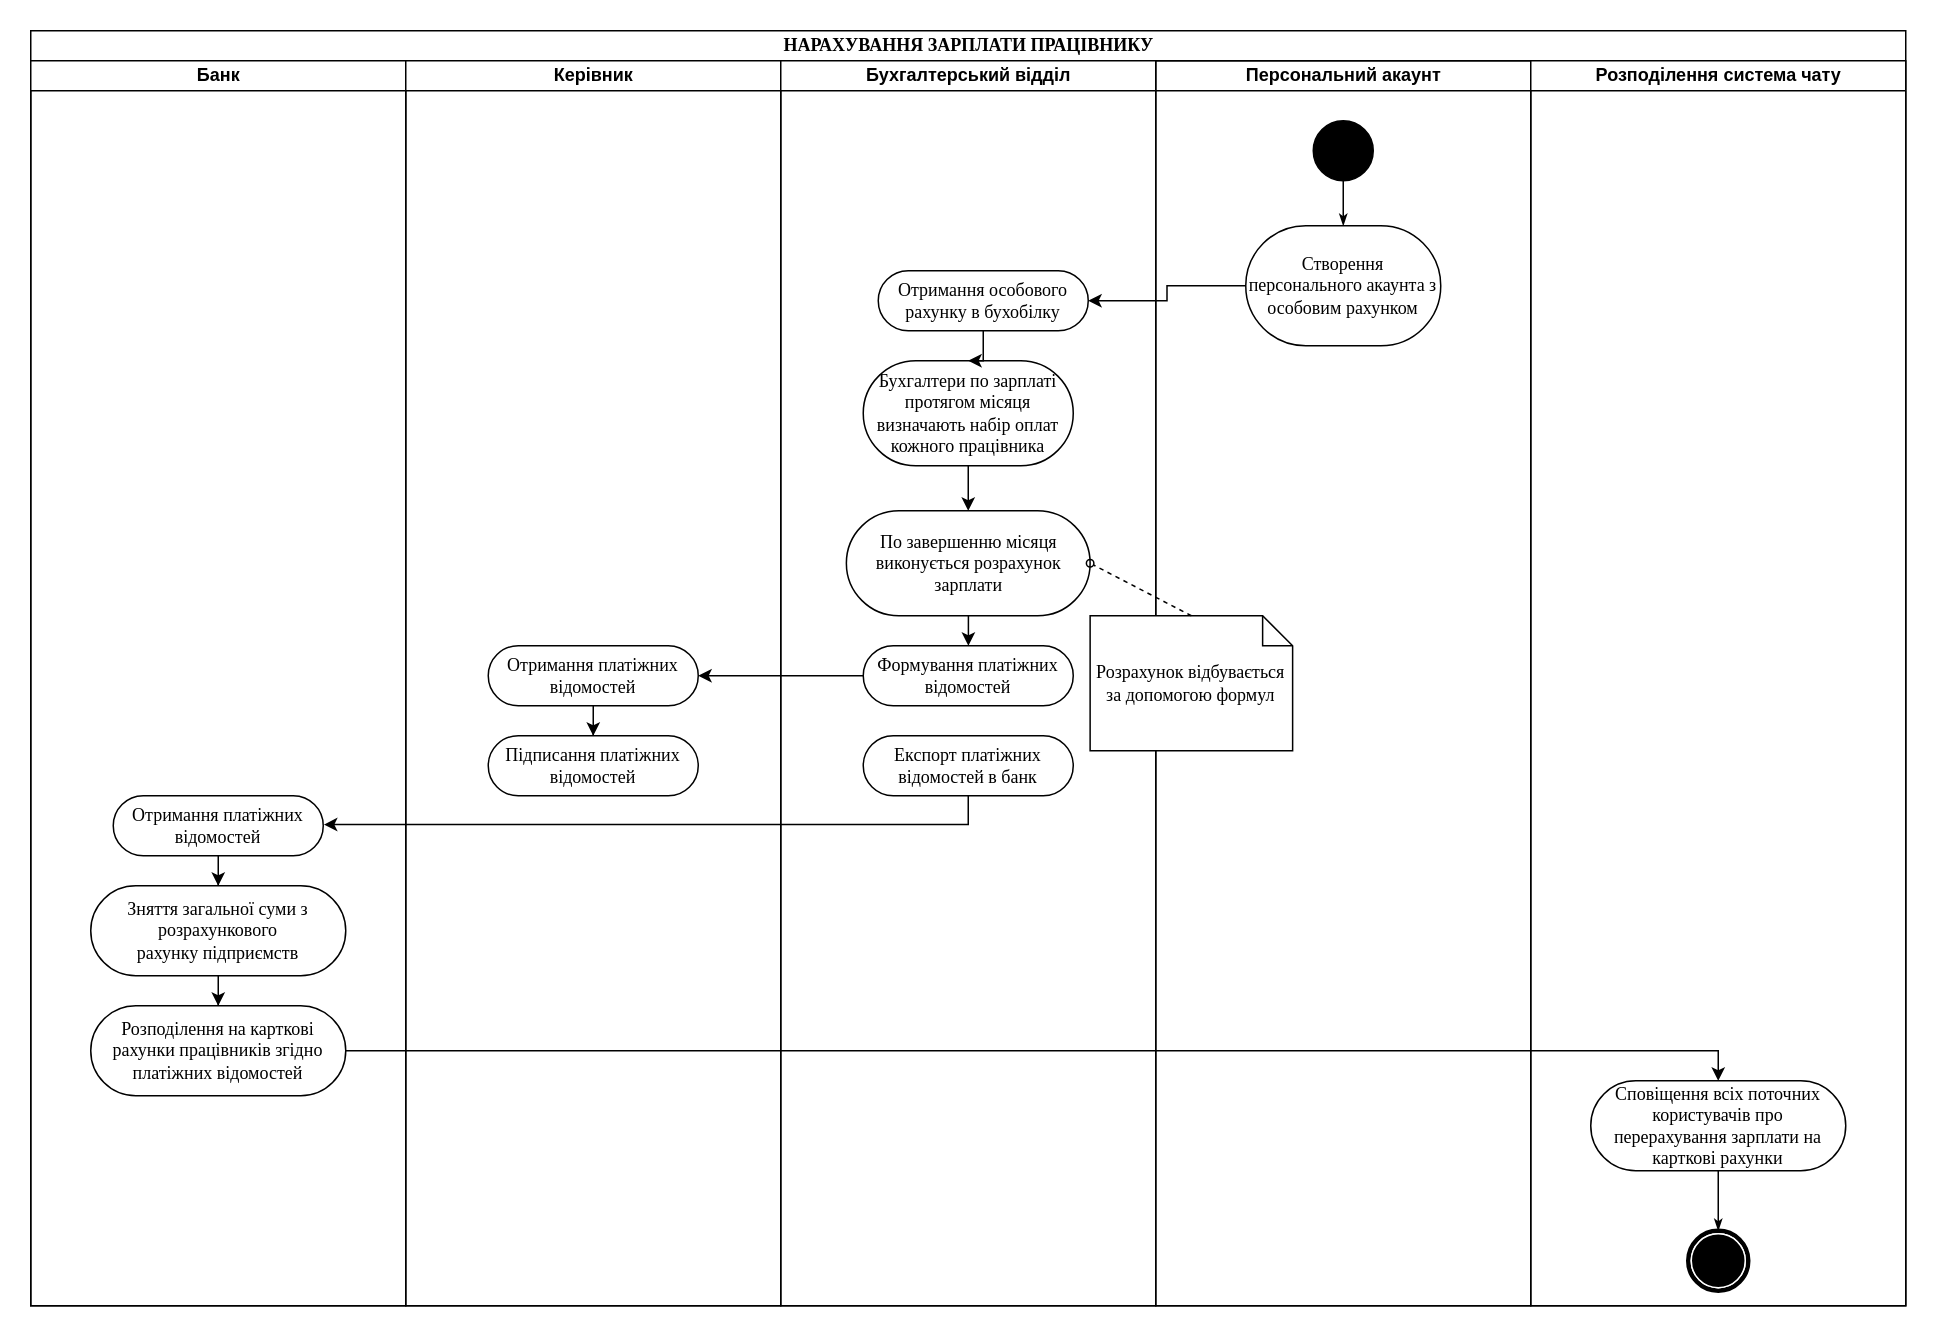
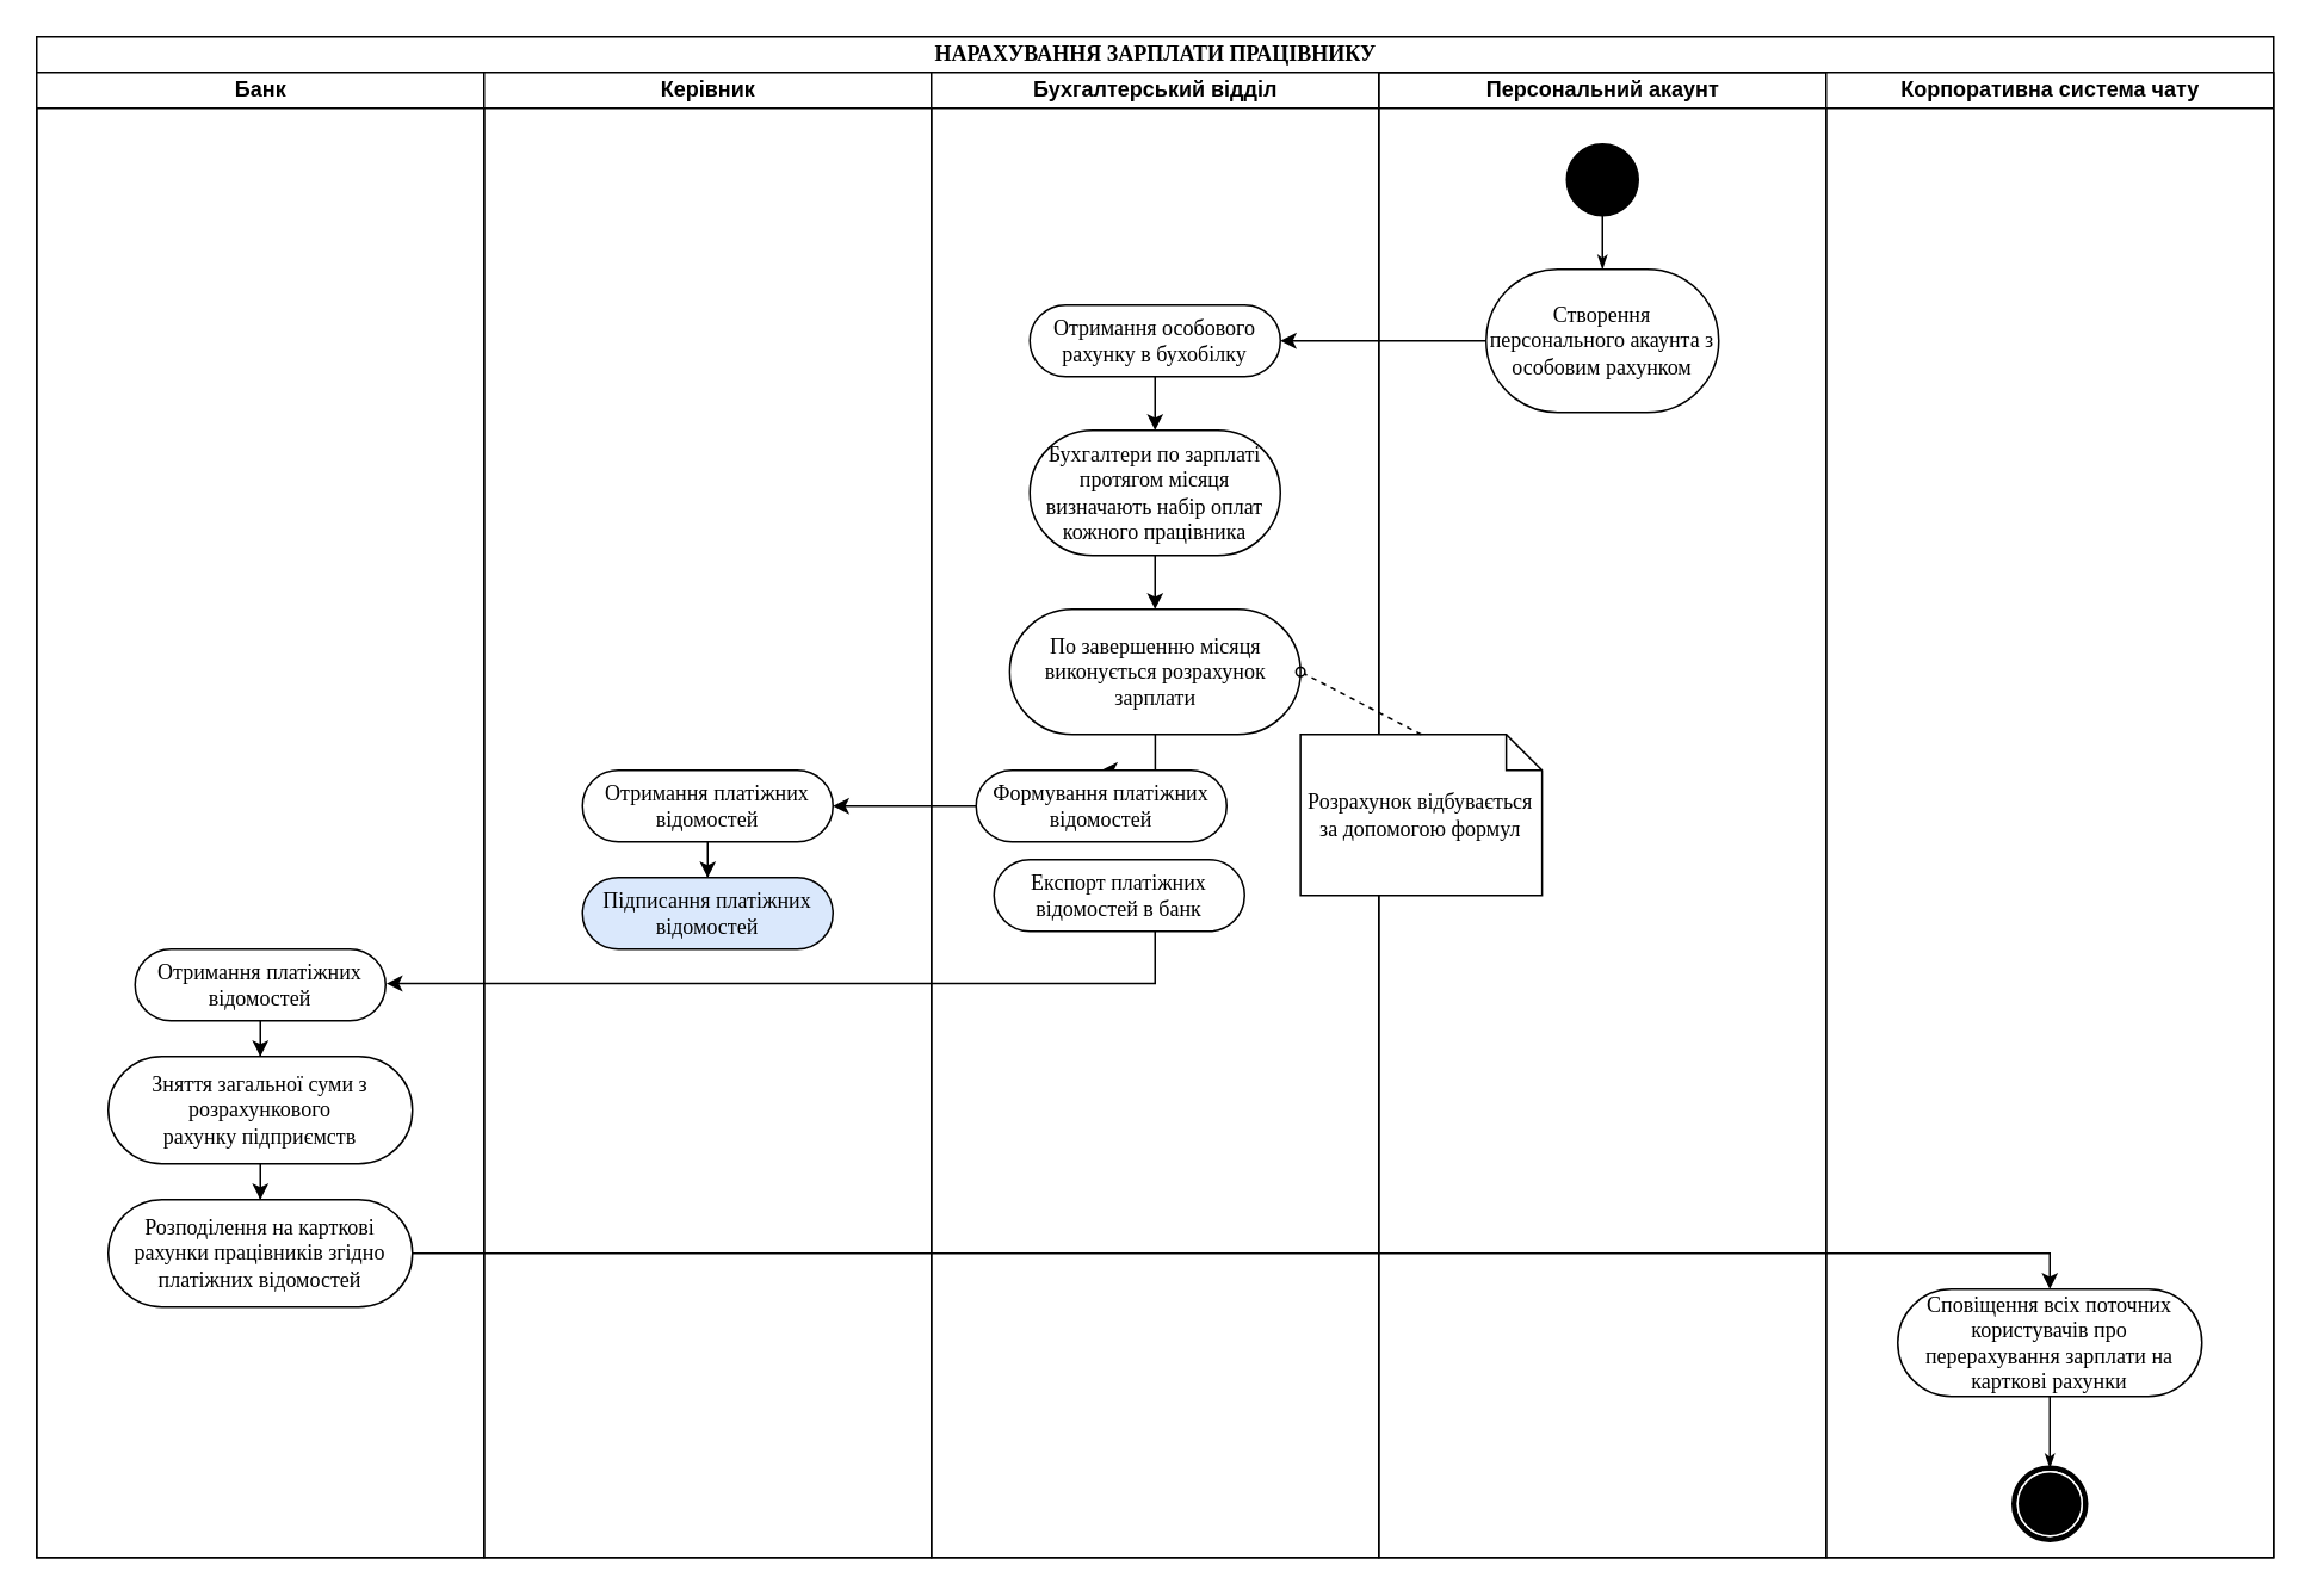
  <mxCell id="0" />
  <mxCell id="1" parent="0" />
  <mxCell id="2" value="Персональний акаунт" style="swimlane;html=1;startSize=20;" vertex="1" parent="1"><mxGeometry x="770" y="40" width="250" height="830" as="geometry" /></mxCell>
  <mxCell id="3" style="edgeStyle=orthogonalEdgeStyle;rounded=0;html=1;labelBackgroundColor=none;startArrow=none;startFill=0;startSize=5;endArrow=classicThin;endFill=1;endSize=5;jettySize=auto;orthogonalLoop=1;strokeWidth=1;fontFamily=Verdana;fontSize=12" edge="1" parent="2" source="4" target="5"><mxGeometry relative="1" as="geometry" /></mxCell>
  <mxCell id="4" value="" style="ellipse;whiteSpace=wrap;html=1;rounded=0;shadow=0;comic=0;labelBackgroundColor=none;strokeWidth=1;fillColor=#000000;fontFamily=Verdana;fontSize=12;align=center;" vertex="1" parent="2"><mxGeometry x="105" y="40" width="40" height="40" as="geometry" /></mxCell>
  <mxCell id="5" value="Створення персонального акаунта з особовим рахунком" style="rounded=1;whiteSpace=wrap;html=1;shadow=0;comic=0;labelBackgroundColor=none;strokeWidth=1;fontFamily=Verdana;fontSize=12;align=center;arcSize=50;" vertex="1" parent="2"><mxGeometry x="60" y="110" width="130" height="80" as="geometry" /></mxCell>
  <mxCell id="6" value="НАРАХУВАННЯ ЗАРПЛАТИ ПРАЦІВНИКУ" style="swimlane;html=1;childLayout=stackLayout;startSize=20;rounded=0;shadow=0;comic=0;labelBackgroundColor=none;strokeWidth=1;fontFamily=Verdana;fontSize=12;align=center;" parent="1" vertex="1"><mxGeometry x="20" y="20" width="1250" height="850" as="geometry" /></mxCell>
  <mxCell id="7" value="Банк" style="swimlane;html=1;startSize=20;" parent="6" vertex="1"><mxGeometry y="20" width="250" height="830" as="geometry" /></mxCell>
  <mxCell id="8" style="edgeStyle=orthogonalEdgeStyle;rounded=0;orthogonalLoop=1;jettySize=auto;html=1;entryX=0.5;entryY=0;entryDx=0;entryDy=0;" edge="1" parent="7" source="9" target="11"><mxGeometry relative="1" as="geometry" /></mxCell>
  <mxCell id="9" value="Отримання платіжних відомостей" style="rounded=1;whiteSpace=wrap;html=1;shadow=0;comic=0;labelBackgroundColor=none;strokeWidth=1;fontFamily=Verdana;fontSize=12;align=center;arcSize=50;" vertex="1" parent="7"><mxGeometry x="55" y="490" width="140" height="40" as="geometry" /></mxCell>
  <mxCell id="10" style="edgeStyle=orthogonalEdgeStyle;rounded=0;orthogonalLoop=1;jettySize=auto;html=1;entryX=0.5;entryY=0;entryDx=0;entryDy=0;" edge="1" parent="7" source="11" target="12"><mxGeometry relative="1" as="geometry" /></mxCell>
  <mxCell id="11" value="Зняття загальної суми з розрахункового&lt;br&gt;рахунку підприємств" style="rounded=1;whiteSpace=wrap;html=1;shadow=0;comic=0;labelBackgroundColor=none;strokeWidth=1;fontFamily=Verdana;fontSize=12;align=center;arcSize=50;" vertex="1" parent="7"><mxGeometry x="40" y="550" width="170" height="60" as="geometry" /></mxCell>
  <mxCell id="12" value="Розподілення на карткові рахунки працівників згідно платіжних відомостей" style="rounded=1;whiteSpace=wrap;html=1;shadow=0;comic=0;labelBackgroundColor=none;strokeWidth=1;fontFamily=Verdana;fontSize=12;align=center;arcSize=50;" vertex="1" parent="7"><mxGeometry x="40" y="630" width="170" height="60" as="geometry" /></mxCell>
  <mxCell id="13" value="Керівник" style="swimlane;html=1;startSize=20;" parent="6" vertex="1"><mxGeometry x="250" y="20" width="250" height="830" as="geometry" /></mxCell>
  <mxCell id="14" style="edgeStyle=orthogonalEdgeStyle;rounded=0;orthogonalLoop=1;jettySize=auto;html=1;entryX=0.5;entryY=0;entryDx=0;entryDy=0;" edge="1" parent="13" source="15" target="16"><mxGeometry relative="1" as="geometry" /></mxCell>
  <mxCell id="15" value="Отримання платіжних відомостей" style="rounded=1;whiteSpace=wrap;html=1;shadow=0;comic=0;labelBackgroundColor=none;strokeWidth=1;fontFamily=Verdana;fontSize=12;align=center;arcSize=50;" vertex="1" parent="13"><mxGeometry x="55" y="390" width="140" height="40" as="geometry" /></mxCell>
- <mxCell id="16" value="Підписання платіжних відомостей" style="rounded=1;whiteSpace=wrap;html=1;shadow=0;comic=0;labelBackgroundColor=none;strokeWidth=1;fontFamily=Verdana;fontSize=12;align=center;arcSize=50;" vertex="1" parent="13"><mxGeometry x="55" y="450" width="140" height="40" as="geometry" /></mxCell>
+ <mxCell id="16" value="Підписання платіжних відомостей" style="rounded=1;whiteSpace=wrap;html=1;shadow=0;comic=0;labelBackgroundColor=none;strokeWidth=1;fontFamily=Verdana;fontSize=12;align=center;arcSize=50;fillColor=#dae8fc;" vertex="1" parent="13"><mxGeometry x="55" y="450" width="140" height="40" as="geometry" /></mxCell>
  <mxCell id="17" value="Бухгалтерський відділ" style="swimlane;html=1;startSize=20;" parent="6" vertex="1"><mxGeometry x="500" y="20" width="250" height="830" as="geometry" /></mxCell>
  <mxCell id="18" style="edgeStyle=orthogonalEdgeStyle;rounded=0;orthogonalLoop=1;jettySize=auto;html=1;entryX=0.5;entryY=0;entryDx=0;entryDy=0;" edge="1" parent="17" source="19" target="21"><mxGeometry relative="1" as="geometry" /></mxCell>
  <mxCell id="19" value="Бухгалтери по зарплаті протягом місяця визначають набір оплат кожного працівника" style="rounded=1;whiteSpace=wrap;html=1;shadow=0;comic=0;labelBackgroundColor=none;strokeWidth=1;fontFamily=Verdana;fontSize=12;align=center;arcSize=50;" parent="17" vertex="1"><mxGeometry x="55" y="200" width="140" height="70" as="geometry" /></mxCell>
  <mxCell id="20" style="edgeStyle=orthogonalEdgeStyle;rounded=0;orthogonalLoop=1;jettySize=auto;html=1;entryX=0.5;entryY=0;entryDx=0;entryDy=0;" edge="1" parent="17" source="21" target="25"><mxGeometry relative="1" as="geometry" /></mxCell>
  <mxCell id="21" value="По завершенню місяця виконується розрахунок зарплати" style="rounded=1;whiteSpace=wrap;html=1;shadow=0;comic=0;labelBackgroundColor=none;strokeWidth=1;fontFamily=Verdana;fontSize=12;align=center;arcSize=50;" vertex="1" parent="17"><mxGeometry x="43.75" y="300" width="162.5" height="70" as="geometry" /></mxCell>
  <mxCell id="22" value="Розрахунок відбувається за допомогою формул" style="shape=note;whiteSpace=wrap;html=1;rounded=0;shadow=0;comic=0;labelBackgroundColor=none;strokeWidth=1;fontFamily=Verdana;fontSize=12;align=center;size=20;" parent="17" vertex="1"><mxGeometry x="206.25" y="370" width="135" height="90" as="geometry" /></mxCell>
  <mxCell id="23" style="edgeStyle=orthogonalEdgeStyle;rounded=0;orthogonalLoop=1;jettySize=auto;html=1;entryX=0.5;entryY=0;entryDx=0;entryDy=0;" edge="1" parent="17" source="24" target="19"><mxGeometry relative="1" as="geometry" /></mxCell>
- <mxCell id="24" value="Отримання особового рахунку в бухобілку" style="rounded=1;whiteSpace=wrap;html=1;shadow=0;comic=0;labelBackgroundColor=none;strokeWidth=1;fontFamily=Verdana;fontSize=12;align=center;arcSize=50;" vertex="1" parent="17"><mxGeometry x="65" y="140" width="140" height="40" as="geometry" /></mxCell>
- <mxCell id="25" value="Формування платіжних відомостей" style="rounded=1;whiteSpace=wrap;html=1;shadow=0;comic=0;labelBackgroundColor=none;strokeWidth=1;fontFamily=Verdana;fontSize=12;align=center;arcSize=50;" vertex="1" parent="17"><mxGeometry x="55" y="390" width="140" height="40" as="geometry" /></mxCell>
+ <mxCell id="24" value="Отримання особового рахунку в бухобілку" style="rounded=1;whiteSpace=wrap;html=1;shadow=0;comic=0;labelBackgroundColor=none;strokeWidth=1;fontFamily=Verdana;fontSize=12;align=center;arcSize=50;" vertex="1" parent="17"><mxGeometry x="55" y="130" width="140" height="40" as="geometry" /></mxCell>
+ <mxCell id="25" value="Формування платіжних відомостей" style="rounded=1;whiteSpace=wrap;html=1;shadow=0;comic=0;labelBackgroundColor=none;strokeWidth=1;fontFamily=Verdana;fontSize=12;align=center;arcSize=50;" vertex="1" parent="17"><mxGeometry x="25" y="390" width="140" height="40" as="geometry" /></mxCell>
  <mxCell id="26" style="edgeStyle=none;rounded=0;html=1;dashed=1;labelBackgroundColor=none;startArrow=none;startFill=0;startSize=5;endArrow=oval;endFill=0;endSize=5;jettySize=auto;orthogonalLoop=1;strokeWidth=1;fontFamily=Verdana;fontSize=12;entryX=1;entryY=0.5;entryDx=0;entryDy=0;exitX=0.5;exitY=0;exitDx=0;exitDy=0;exitPerimeter=0;" edge="1" parent="17" source="22" target="21"><mxGeometry relative="1" as="geometry" /></mxCell>
- <mxCell id="27" value="Експорт платіжних відомостей в банк" style="rounded=1;whiteSpace=wrap;html=1;shadow=0;comic=0;labelBackgroundColor=none;strokeWidth=1;fontFamily=Verdana;fontSize=12;align=center;arcSize=50;" vertex="1" parent="17"><mxGeometry x="55" y="450" width="140" height="40" as="geometry" /></mxCell>
+ <mxCell id="27" value="Експорт платіжних відомостей в банк" style="rounded=1;whiteSpace=wrap;html=1;shadow=0;comic=0;labelBackgroundColor=none;strokeWidth=1;fontFamily=Verdana;fontSize=12;align=center;arcSize=50;" vertex="1" parent="17"><mxGeometry x="35" y="440" width="140" height="40" as="geometry" /></mxCell>
  <mxCell id="28" style="edgeStyle=orthogonalEdgeStyle;rounded=0;orthogonalLoop=1;jettySize=auto;html=1;entryX=1;entryY=0.5;entryDx=0;entryDy=0;" edge="1" parent="6" source="25" target="15"><mxGeometry relative="1" as="geometry" /></mxCell>
  <mxCell id="29" style="edgeStyle=orthogonalEdgeStyle;rounded=0;orthogonalLoop=1;jettySize=auto;html=1;entryX=1.003;entryY=0.48;entryDx=0;entryDy=0;entryPerimeter=0;" edge="1" parent="6" source="27" target="9"><mxGeometry relative="1" as="geometry"><Array as="points"><mxPoint x="625" y="530" /><mxPoint x="195" y="530" /></Array></mxGeometry></mxCell>
  <mxCell id="30" style="edgeStyle=orthogonalEdgeStyle;rounded=0;orthogonalLoop=1;jettySize=auto;html=1;entryX=1;entryY=0.5;entryDx=0;entryDy=0;" edge="1" parent="1" source="5" target="24"><mxGeometry relative="1" as="geometry" /></mxCell>
- <mxCell id="31" value="Розподілення система чату" style="swimlane;html=1;startSize=20;" vertex="1" parent="1"><mxGeometry x="1020" y="40" width="250" height="830" as="geometry" /></mxCell>
+ <mxCell id="31" value="Корпоративна система чату" style="swimlane;html=1;startSize=20;" vertex="1" parent="1"><mxGeometry x="1020" y="40" width="250" height="830" as="geometry" /></mxCell>
  <mxCell id="32" style="edgeStyle=none;rounded=0;html=1;labelBackgroundColor=none;startArrow=none;startFill=0;startSize=5;endArrow=classicThin;endFill=1;endSize=5;jettySize=auto;orthogonalLoop=1;strokeWidth=1;fontFamily=Verdana;fontSize=12" edge="1" parent="31" target="33"><mxGeometry relative="1" as="geometry"><mxPoint x="125" y="740" as="sourcePoint" /></mxGeometry></mxCell>
  <mxCell id="33" value="" style="shape=mxgraph.bpmn.shape;html=1;verticalLabelPosition=bottom;labelBackgroundColor=#ffffff;verticalAlign=top;perimeter=ellipsePerimeter;outline=end;symbol=terminate;rounded=0;shadow=0;comic=0;strokeWidth=1;fontFamily=Verdana;fontSize=12;align=center;" vertex="1" parent="31"><mxGeometry x="105" y="780" width="40" height="40" as="geometry" /></mxCell>
  <mxCell id="34" value="Сповіщення всіх поточних користувачів про&lt;br&gt;перерахування зарплати на карткові рахунки" style="rounded=1;whiteSpace=wrap;html=1;shadow=0;comic=0;labelBackgroundColor=none;strokeWidth=1;fontFamily=Verdana;fontSize=12;align=center;arcSize=50;" vertex="1" parent="31"><mxGeometry x="40" y="680" width="170" height="60" as="geometry" /></mxCell>
  <mxCell id="35" style="edgeStyle=orthogonalEdgeStyle;rounded=0;orthogonalLoop=1;jettySize=auto;html=1;entryX=0.5;entryY=0;entryDx=0;entryDy=0;" edge="1" parent="1" source="12" target="34"><mxGeometry relative="1" as="geometry" /></mxCell>
